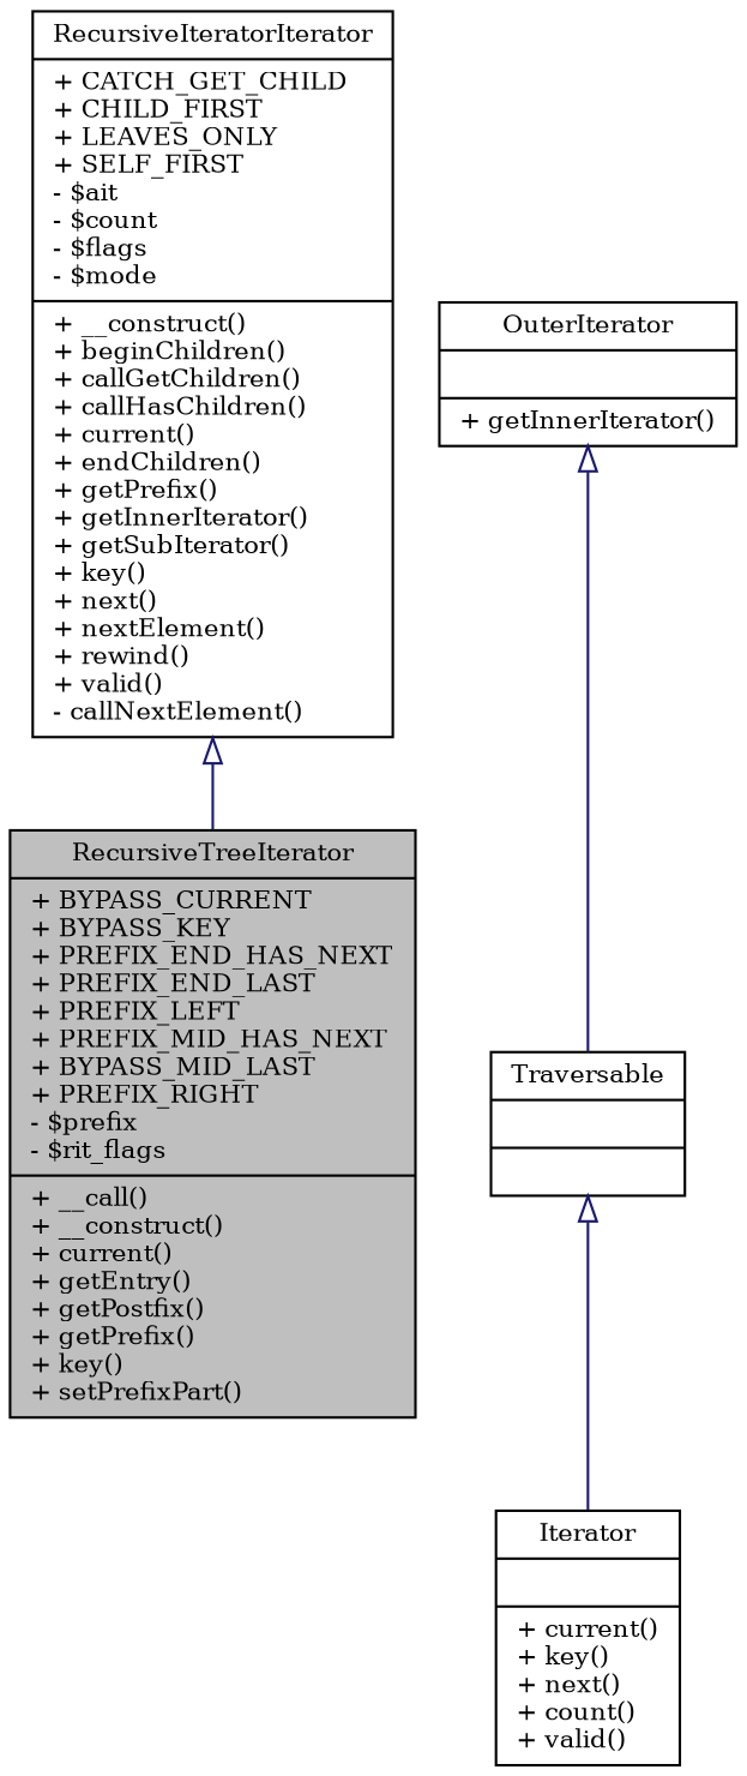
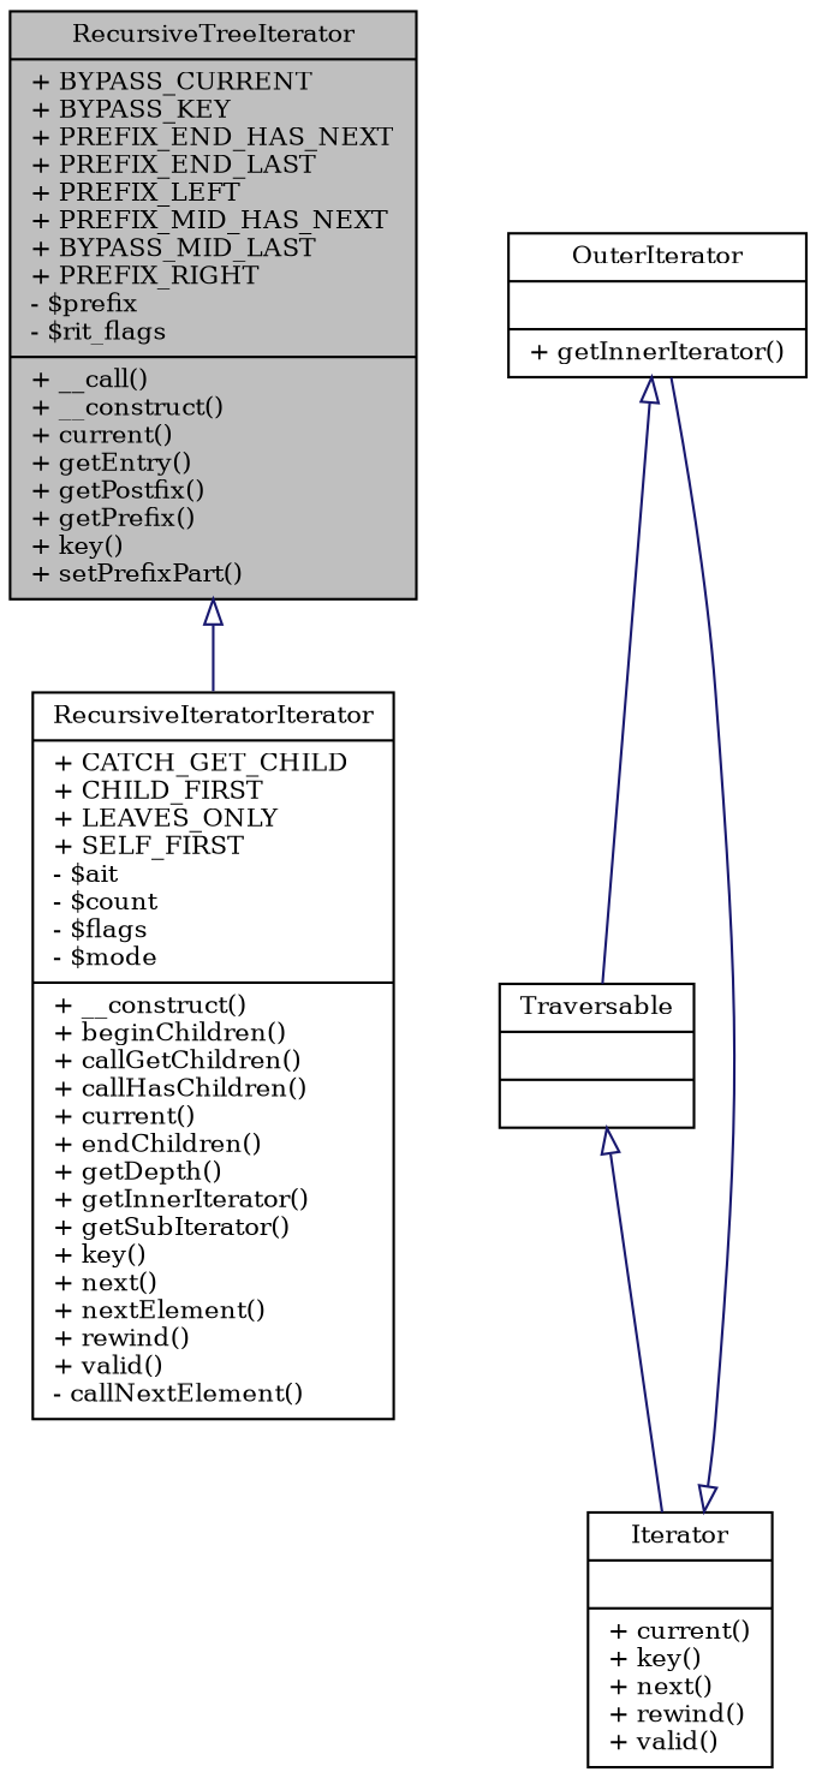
  digraph {
    fontname="DejaVu Serif"
    node [color=black fillcolor=white fontname="DejaVu Serif" fontsize=10 shape=record style=filled]
    edge [arrowtail=onormal color=midnightblue dir=back fontname="DejaVu Serif" fontsize=10 labelfontname=Helvetica labelfontsize=10 style=solid]
    n1 [fillcolor=grey75 fontcolor=black height=0.2 label="{RecursiveTreeIterator\n|+ BYPASS_CURRENT\l+ BYPASS_KEY\l+ PREFIX_END_HAS_NEXT\l+ PREFIX_END_LAST\l+ PREFIX_LEFT\l+ PREFIX_MID_HAS_NEXT\l+ BYPASS_MID_LAST\l+ PREFIX_RIGHT\l- $prefix\l- $rit_flags\l|+ __call()\l+ __construct()\l+ current()\l+ getEntry()\l+ getPostfix()\l+ getPrefix()\l+ key()\l+ setPrefixPart()\l}" width=0.4]
-   n2 [height=0.2 label="{RecursiveIteratorIterator\n|+ CATCH_GET_CHILD\l+ CHILD_FIRST\l+ LEAVES_ONLY\l+ SELF_FIRST\l- $ait\l- $count\l- $flags\l- $mode\l|+ __construct()\l+ beginChildren()\l+ callGetChildren()\l+ callHasChildren()\l+ current()\l+ endChildren()\l+ getPrefix()\l+ getInnerIterator()\l+ getSubIterator()\l+ key()\l+ next()\l+ nextElement()\l+ rewind()\l+ valid()\l- callNextElement()\l}" width=0.4]
+   n2 [height=0.2 label="{RecursiveIteratorIterator\n|+ CATCH_GET_CHILD\l+ CHILD_FIRST\l+ LEAVES_ONLY\l+ SELF_FIRST\l- $ait\l- $count\l- $flags\l- $mode\l|+ __construct()\l+ beginChildren()\l+ callGetChildren()\l+ callHasChildren()\l+ current()\l+ endChildren()\l+ getDepth()\l+ getInnerIterator()\l+ getSubIterator()\l+ key()\l+ next()\l+ nextElement()\l+ rewind()\l+ valid()\l- callNextElement()\l}" width=0.4]
    n3 [height=0.2 label="{OuterIterator\n||+ getInnerIterator()\l}" width=0.4]
    n4 [height=0.2 label="{Traversable\n||}" width=0.4]
-   n5 [height=0.2 label="{Iterator\n||+ current()\l+ key()\l+ next()\l+ count()\l+ valid()\l}" width=0.4]
-   n2 -> n1
+   n5 [height=0.2 label="{Iterator\n||+ current()\l+ key()\l+ next()\l+ rewind()\l+ valid()\l}" width=0.4]
+   n1 -> n2
    n3 -> n4
    n4 -> n5
+   n5 -> n3
  }
